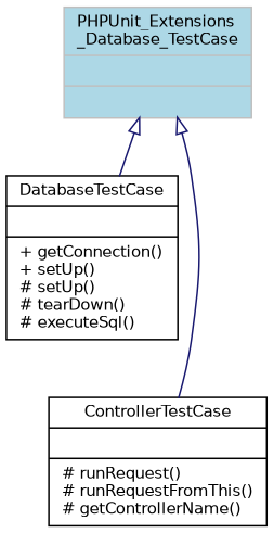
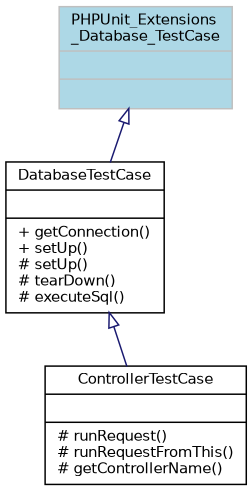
  digraph {
    node [color=black fillcolor=white fontname=Helvetica fontsize=10 shape=record style=filled]
    edge [arrowtail=onormal color=midnightblue dir=back fontname=Helvetica fontsize=10 labelfontname=Helvetica labelfontsize=10 style=solid]
    n1 [fontcolor=black height=0.2 label="{DatabaseTestCase\n||+ getConnection()\l+ setUp()\l# setUp()\l# tearDown()\l# executeSql()\l}" width=0.4]
    n2 [height=0.2 label="{ControllerTestCase\n||# runRequest()\l# runRequestFromThis()\l# getControllerName()\l}" width=0.4]
    n3 [color=grey75 fillcolor=lightblue height=0.2 label="{PHPUnit_Extensions\l_Database_TestCase\n||}" width=0.4]
-   n3 -> n2
+   n1 -> n2
    n3 -> n1
  }
